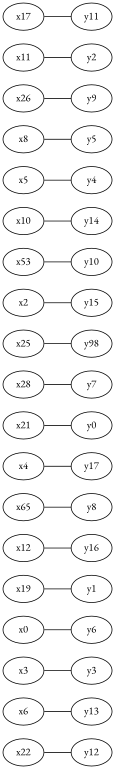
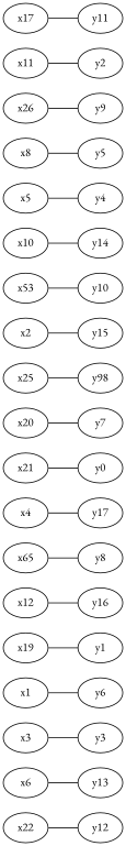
  strict graph {
    fontname="EB Garamond"
    rankdir=LR
    node [fontname="EB Garamond"]
    edge [fontname="EB Garamond"]
    x22
    y12
    x6
    y13
    x3
    y3
-   x1 [label=x0]
+   x1
    y6
    x19
    y1
    x12
    y16
    n13 [label=x65]
    y8
    x4
    y17
    x21
    y0
-   x20 [label=x28]
+   x20
    y7
    n21 [label=y98]
    x25
    x2
    y15
    n25 [label=x53]
    y10
    x10
    y14
    n29 [label=x5]
    y4
    x8
    y5
    x26
    y9
    x11
    y2
    x17
    y11
    x22 -- y12
    x6 -- y13
    x3 -- y3
    x1 -- y6
    x19 -- y1
    x12 -- y16
    n13 -- y8
    x4 -- y17
    x21 -- y0
    x20 -- y7
    x25 -- n21
    x2 -- y15
    n25 -- y10
    x10 -- y14
    n29 -- y4
    x8 -- y5
    x26 -- y9
    x11 -- y2
    x17 -- y11
  }
